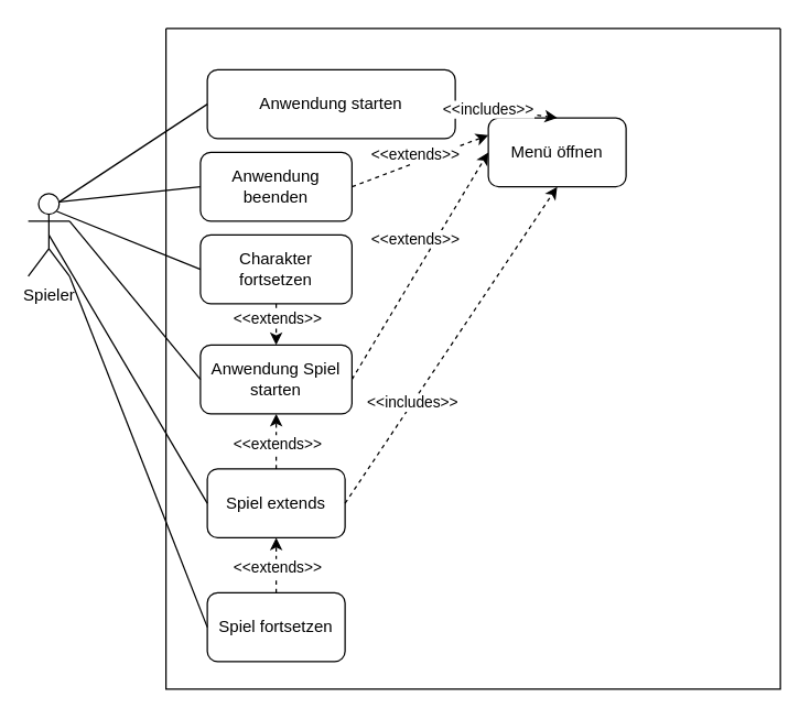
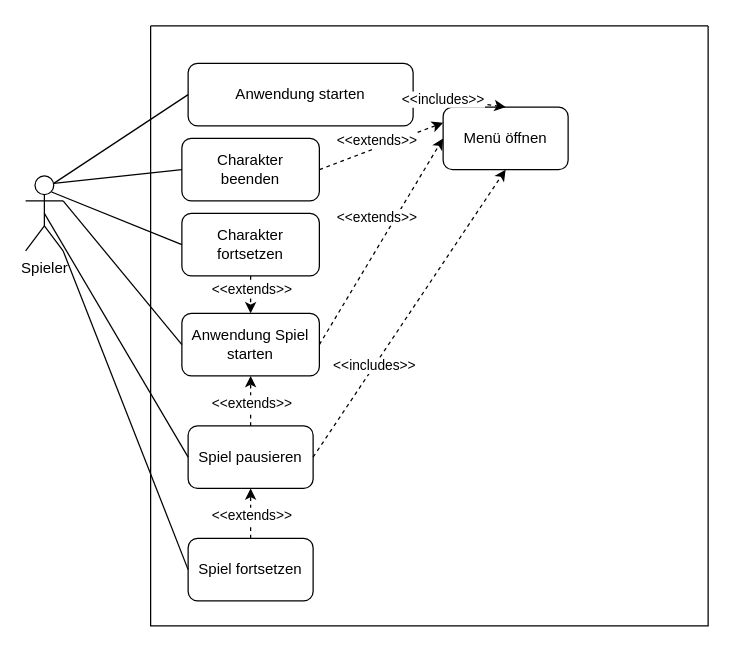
  <mxCell id="0" />
  <mxCell id="1" parent="0" />
  <mxCell id="2" value="Spieler" style="shape=umlActor;verticalLabelPosition=bottom;verticalAlign=top;html=1;outlineConnect=0;" vertex="1" parent="1"><mxGeometry x="20" y="140" width="30" height="60" as="geometry" /></mxCell>
  <mxCell id="3" value="" style="swimlane;startSize=0;" vertex="1" parent="1"><mxGeometry x="120" y="20" width="446" height="480" as="geometry" /></mxCell>
  <mxCell id="4" value="Menü öffnen" style="rounded=1;whiteSpace=wrap;html=1;" vertex="1" parent="3"><mxGeometry x="234" y="65" width="100" height="50" as="geometry" /></mxCell>
- <mxCell id="5" value="Spiel extends" style="rounded=1;whiteSpace=wrap;html=1;" vertex="1" parent="3"><mxGeometry x="30" y="320" width="100" height="50" as="geometry" /></mxCell>
+ <mxCell id="5" value="Spiel pausieren" style="rounded=1;whiteSpace=wrap;html=1;" vertex="1" parent="3"><mxGeometry x="30" y="320" width="100" height="50" as="geometry" /></mxCell>
  <mxCell id="6" value="" style="endArrow=classic;html=1;rounded=0;dashed=1;entryX=0;entryY=0.5;entryDx=0;entryDy=0;exitX=1;exitY=0.5;exitDx=0;exitDy=0;" edge="1" parent="3" source="8" target="4"><mxGeometry width="50" height="50" relative="1" as="geometry"><mxPoint x="129.83" y="110" as="sourcePoint" /><mxPoint x="129.83" y="80" as="targetPoint" /></mxGeometry></mxCell>
  <mxCell id="7" value="&amp;lt;&amp;lt;extends&amp;gt;&amp;gt;" style="edgeLabel;html=1;align=center;verticalAlign=middle;resizable=0;points=[];" vertex="1" connectable="0" parent="6"><mxGeometry x="0.244" relative="1" as="geometry"><mxPoint x="-16" as="offset" /></mxGeometry></mxCell>
  <mxCell id="8" value="Anwendung Spiel starten" style="rounded=1;whiteSpace=wrap;html=1;" vertex="1" parent="3"><mxGeometry x="25" y="230" width="110" height="50" as="geometry" /></mxCell>
  <mxCell id="9" value="Anwendung starten" style="rounded=1;whiteSpace=wrap;html=1;" vertex="1" parent="3"><mxGeometry x="30" y="30" width="180" height="50" as="geometry" /></mxCell>
  <mxCell id="10" value="" style="endArrow=classic;html=1;rounded=0;dashed=1;exitX=1;exitY=0.5;exitDx=0;exitDy=0;entryX=0.5;entryY=1;entryDx=0;entryDy=0;" edge="1" parent="3" source="5" target="4"><mxGeometry width="50" height="50" relative="1" as="geometry"><mxPoint x="190" y="420" as="sourcePoint" /><mxPoint x="240" y="380" as="targetPoint" /></mxGeometry></mxCell>
  <mxCell id="11" value="&amp;lt;&amp;lt;includes&amp;gt;&amp;gt;" style="edgeLabel;html=1;align=center;verticalAlign=middle;resizable=0;points=[];" vertex="1" connectable="0" parent="10"><mxGeometry x="-0.366" relative="1" as="geometry"><mxPoint as="offset" /></mxGeometry></mxCell>
  <mxCell id="12" value="" style="endArrow=classic;html=1;rounded=0;dashed=1;exitX=1;exitY=0.5;exitDx=0;exitDy=0;entryX=0.5;entryY=0;entryDx=0;entryDy=0;" edge="1" parent="3" source="9" target="4"><mxGeometry width="50" height="50" relative="1" as="geometry"><mxPoint x="145.0" y="245" as="sourcePoint" /><mxPoint x="290" y="170" as="targetPoint" /></mxGeometry></mxCell>
  <mxCell id="13" value="&amp;lt;&amp;lt;includes&amp;gt;&amp;gt;" style="edgeLabel;html=1;align=center;verticalAlign=middle;resizable=0;points=[];" vertex="1" connectable="0" parent="12"><mxGeometry x="-0.366" relative="1" as="geometry"><mxPoint as="offset" /></mxGeometry></mxCell>
  <mxCell id="14" value="" style="endArrow=classic;html=1;rounded=0;dashed=1;entryX=0.5;entryY=1;entryDx=0;entryDy=0;exitX=0.5;exitY=0;exitDx=0;exitDy=0;" edge="1" parent="3" source="5" target="8"><mxGeometry width="50" height="50" relative="1" as="geometry"><mxPoint x="150.0" y="145" as="sourcePoint" /><mxPoint x="240" y="145" as="targetPoint" /></mxGeometry></mxCell>
  <mxCell id="15" value="&amp;lt;&amp;lt;extends&amp;gt;&amp;gt;" style="edgeLabel;html=1;align=center;verticalAlign=middle;resizable=0;points=[];" vertex="1" connectable="0" parent="14"><mxGeometry x="0.244" relative="1" as="geometry"><mxPoint y="6" as="offset" /></mxGeometry></mxCell>
  <mxCell id="16" value="Spiel fortsetzen" style="rounded=1;whiteSpace=wrap;html=1;" vertex="1" parent="3"><mxGeometry x="30" y="410" width="100" height="50" as="geometry" /></mxCell>
  <mxCell id="17" value="" style="endArrow=classic;html=1;rounded=0;dashed=1;entryX=0.5;entryY=1;entryDx=0;entryDy=0;exitX=0.5;exitY=0;exitDx=0;exitDy=0;" edge="1" parent="3" source="16" target="5"><mxGeometry width="50" height="50" relative="1" as="geometry"><mxPoint x="95.0" y="220" as="sourcePoint" /><mxPoint x="95.0" y="170" as="targetPoint" /></mxGeometry></mxCell>
  <mxCell id="18" value="&amp;lt;&amp;lt;extends&amp;gt;&amp;gt;" style="edgeLabel;html=1;align=center;verticalAlign=middle;resizable=0;points=[];" vertex="1" connectable="0" parent="17"><mxGeometry x="0.244" relative="1" as="geometry"><mxPoint y="6" as="offset" /></mxGeometry></mxCell>
- <mxCell id="19" value="&lt;div&gt;Anwendung&lt;/div&gt;&lt;div&gt;beenden&lt;br&gt;&lt;/div&gt;" style="rounded=1;whiteSpace=wrap;html=1;" vertex="1" parent="3"><mxGeometry x="25" y="90" width="110" height="50" as="geometry" /></mxCell>
+ <mxCell id="19" value="&lt;div&gt;Charakter&lt;/div&gt;&lt;div&gt;beenden&lt;br&gt;&lt;/div&gt;" style="rounded=1;whiteSpace=wrap;html=1;" vertex="1" parent="3"><mxGeometry x="25" y="90" width="110" height="50" as="geometry" /></mxCell>
  <mxCell id="20" value="" style="endArrow=classic;html=1;rounded=0;dashed=1;entryX=0;entryY=0.25;entryDx=0;entryDy=0;exitX=1;exitY=0.5;exitDx=0;exitDy=0;" edge="1" parent="3" source="19" target="4"><mxGeometry width="50" height="50" relative="1" as="geometry"><mxPoint x="145.0" y="265" as="sourcePoint" /><mxPoint x="244" y="215" as="targetPoint" /></mxGeometry></mxCell>
  <mxCell id="21" value="&amp;lt;&amp;lt;extends&amp;gt;&amp;gt;" style="edgeLabel;html=1;align=center;verticalAlign=middle;resizable=0;points=[];" vertex="1" connectable="0" parent="20"><mxGeometry x="0.244" relative="1" as="geometry"><mxPoint x="-16" as="offset" /></mxGeometry></mxCell>
  <mxCell id="22" value="Charakter fortsetzen" style="rounded=1;whiteSpace=wrap;html=1;" vertex="1" parent="3"><mxGeometry x="25" y="150" width="110" height="50" as="geometry" /></mxCell>
  <mxCell id="23" value="" style="endArrow=classic;html=1;rounded=0;exitX=0.5;exitY=1;exitDx=0;exitDy=0;entryX=0.5;entryY=0;entryDx=0;entryDy=0;dashed=1;" edge="1" parent="3" source="22" target="8"><mxGeometry width="50" height="50" relative="1" as="geometry"><mxPoint x="500" y="190" as="sourcePoint" /><mxPoint x="550" y="140" as="targetPoint" /></mxGeometry></mxCell>
  <mxCell id="24" value="&amp;lt;&amp;lt;extends&amp;gt;&amp;gt;" style="edgeLabel;html=1;align=center;verticalAlign=middle;resizable=0;points=[];" vertex="1" connectable="0" parent="23"><mxGeometry x="-0.63" relative="1" as="geometry"><mxPoint y="4" as="offset" /></mxGeometry></mxCell>
  <mxCell id="25" value="" style="endArrow=none;html=1;rounded=0;exitX=0.5;exitY=0.5;exitDx=0;exitDy=0;exitPerimeter=0;entryX=0;entryY=0.5;entryDx=0;entryDy=0;" edge="1" parent="1" source="2" target="5"><mxGeometry width="50" height="50" relative="1" as="geometry"><mxPoint x="270" y="480" as="sourcePoint" /><mxPoint x="90" y="110" as="targetPoint" /></mxGeometry></mxCell>
  <mxCell id="26" value="" style="endArrow=none;html=1;rounded=0;exitX=0.75;exitY=0.1;exitDx=0;exitDy=0;exitPerimeter=0;entryX=0;entryY=0.5;entryDx=0;entryDy=0;" edge="1" parent="1" source="2" target="9"><mxGeometry width="50" height="50" relative="1" as="geometry"><mxPoint x="30" y="100" as="sourcePoint" /><mxPoint x="90" y="100" as="targetPoint" /></mxGeometry></mxCell>
  <mxCell id="27" value="" style="endArrow=none;html=1;rounded=0;exitX=1;exitY=0.333;exitDx=0;exitDy=0;exitPerimeter=0;entryX=0;entryY=0.5;entryDx=0;entryDy=0;" edge="1" parent="1" source="2" target="8"><mxGeometry width="50" height="50" relative="1" as="geometry"><mxPoint x="80" y="190" as="sourcePoint" /><mxPoint x="130" y="140" as="targetPoint" /></mxGeometry></mxCell>
  <mxCell id="28" value="" style="endArrow=none;html=1;rounded=0;exitX=0;exitY=0.5;exitDx=0;exitDy=0;entryX=1;entryY=1;entryDx=0;entryDy=0;entryPerimeter=0;" edge="1" parent="1" source="16" target="2"><mxGeometry width="50" height="50" relative="1" as="geometry"><mxPoint x="50" y="350" as="sourcePoint" /><mxPoint x="100" y="300" as="targetPoint" /></mxGeometry></mxCell>
  <mxCell id="29" value="" style="endArrow=none;html=1;rounded=0;exitX=0.75;exitY=0.1;exitDx=0;exitDy=0;exitPerimeter=0;entryX=0;entryY=0.5;entryDx=0;entryDy=0;" edge="1" parent="1" source="2" target="19"><mxGeometry width="50" height="50" relative="1" as="geometry"><mxPoint x="80" y="180" as="sourcePoint" /><mxPoint x="130" y="130" as="targetPoint" /></mxGeometry></mxCell>
  <mxCell id="30" value="" style="endArrow=none;html=1;rounded=0;exitX=0.692;exitY=0.215;exitDx=0;exitDy=0;exitPerimeter=0;entryX=0;entryY=0.5;entryDx=0;entryDy=0;" edge="1" parent="1" source="2" target="22"><mxGeometry width="50" height="50" relative="1" as="geometry"><mxPoint x="90" y="210" as="sourcePoint" /><mxPoint x="140" y="160" as="targetPoint" /></mxGeometry></mxCell>
